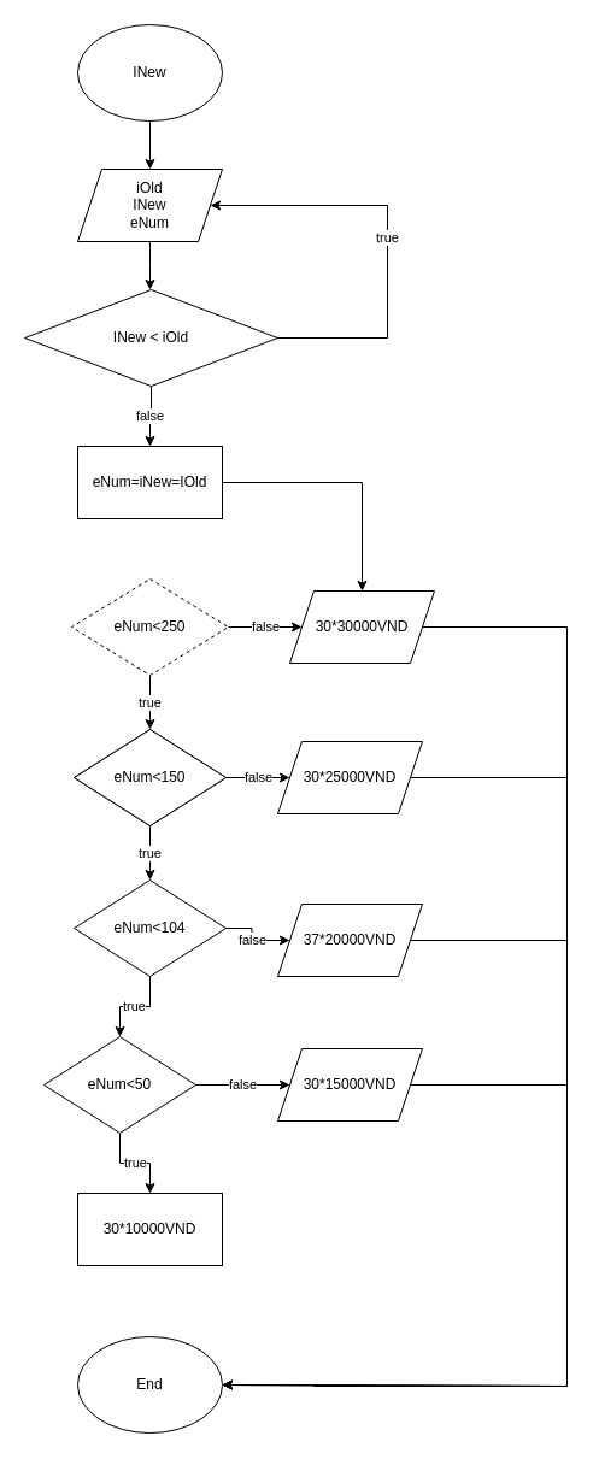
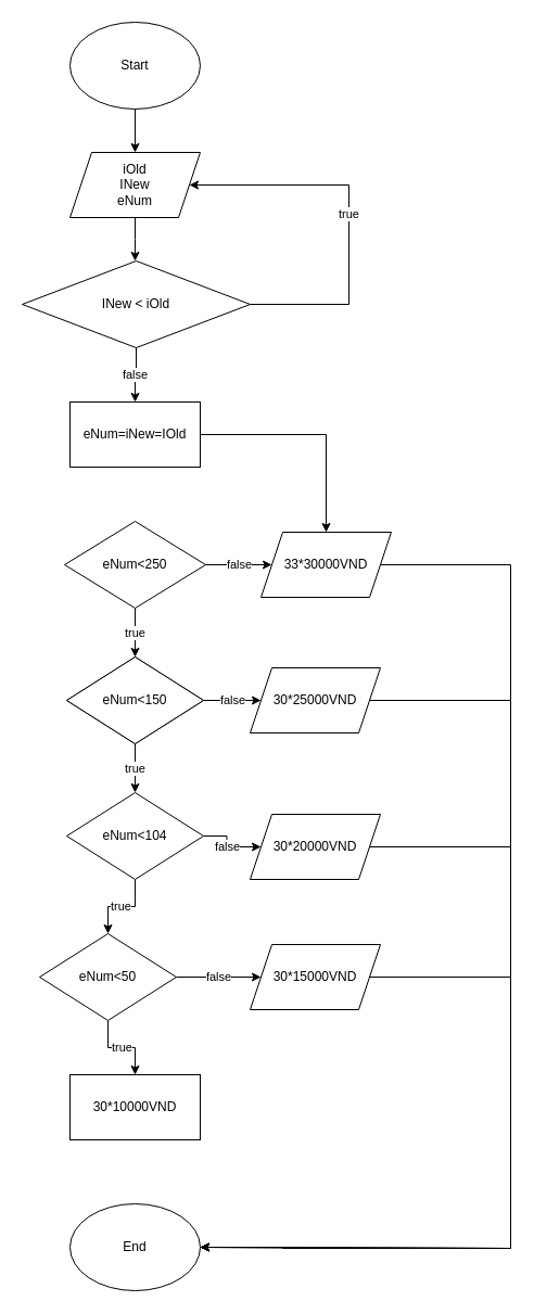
  <mxCell id="0" />
  <mxCell id="1" parent="0" />
  <mxCell id="2" value="" style="edgeStyle=orthogonalEdgeStyle;rounded=0;orthogonalLoop=1;jettySize=auto;html=1;" edge="1" parent="1" source="3" target="5"><mxGeometry relative="1" as="geometry" /></mxCell>
- <mxCell id="3" value="INew" style="ellipse;whiteSpace=wrap;html=1;" vertex="1" parent="1"><mxGeometry x="64" width="120" height="80" as="geometry" y="20" /></mxCell>
+ <mxCell id="3" value="Start" style="ellipse;whiteSpace=wrap;html=1;" vertex="1" parent="1"><mxGeometry x="64" width="120" height="80" as="geometry" y="20" /></mxCell>
  <mxCell id="4" value="" style="edgeStyle=orthogonalEdgeStyle;rounded=0;orthogonalLoop=1;jettySize=auto;html=1;" edge="1" parent="1" source="5"><mxGeometry relative="1" as="geometry"><mxPoint x="124" y="240" as="targetPoint" /></mxGeometry></mxCell>
  <mxCell id="5" value="iOld&lt;br&gt;INew&lt;br&gt;eNum" style="shape=parallelogram;perimeter=parallelogramPerimeter;whiteSpace=wrap;html=1;fixedSize=1;" vertex="1" parent="1"><mxGeometry x="64" y="140" width="120" height="60" as="geometry" /></mxCell>
  <mxCell id="6" value="true" style="edgeStyle=orthogonalEdgeStyle;rounded=0;orthogonalLoop=1;jettySize=auto;html=1;exitX=1;exitY=0.5;exitDx=0;exitDy=0;entryX=1;entryY=0.5;entryDx=0;entryDy=0;" edge="1" parent="1" source="8" target="5"><mxGeometry relative="1" as="geometry"><mxPoint x="310" y="150" as="targetPoint" /><Array as="points"><mxPoint x="321" y="280" /><mxPoint x="321" y="170" /></Array></mxGeometry></mxCell>
  <mxCell id="7" value="false" style="edgeStyle=orthogonalEdgeStyle;rounded=0;orthogonalLoop=1;jettySize=auto;html=1;" edge="1" parent="1" source="8" target="10"><mxGeometry relative="1" as="geometry" /></mxCell>
  <mxCell id="8" value="INew &amp;lt; iOld" style="rhombus;whiteSpace=wrap;html=1;" vertex="1" parent="1"><mxGeometry x="20" y="240" width="210" height="80" as="geometry" /></mxCell>
  <mxCell id="9" value="" style="edgeStyle=orthogonalEdgeStyle;rounded=0;orthogonalLoop=1;jettySize=auto;html=1;" edge="1" parent="1" source="10" target="27"><mxGeometry relative="1" as="geometry" /></mxCell>
  <mxCell id="10" value="eNum=iNew=IOld" style="rounded=0;whiteSpace=wrap;html=1;" vertex="1" parent="1"><mxGeometry x="64" y="370" width="120" height="60" as="geometry" /></mxCell>
  <mxCell id="11" value="true" style="edgeStyle=orthogonalEdgeStyle;rounded=0;orthogonalLoop=1;jettySize=auto;html=1;exitX=0.5;exitY=1;exitDx=0;exitDy=0;entryX=0.5;entryY=0;entryDx=0;entryDy=0;" edge="1" parent="1" source="13" target="14"><mxGeometry relative="1" as="geometry" /></mxCell>
  <mxCell id="12" value="false" style="edgeStyle=orthogonalEdgeStyle;rounded=0;orthogonalLoop=1;jettySize=auto;html=1;" edge="1" parent="1" source="13" target="27"><mxGeometry relative="1" as="geometry"><mxPoint x="230" y="520" as="targetPoint" /></mxGeometry></mxCell>
- <mxCell id="13" value="eNum&amp;lt;250" style="rhombus;whiteSpace=wrap;html=1;dashed=1;" vertex="1" parent="1"><mxGeometry x="59" y="480" width="130" height="80" as="geometry" /></mxCell>
+ <mxCell id="13" value="eNum&amp;lt;250" style="rhombus;whiteSpace=wrap;html=1;" vertex="1" parent="1"><mxGeometry x="59" y="480" width="130" height="80" as="geometry" /></mxCell>
  <mxCell id="14" value="eNum&amp;lt;150" style="rhombus;whiteSpace=wrap;html=1;" vertex="1" parent="1"><mxGeometry x="61" y="605" width="126" height="80" as="geometry" /></mxCell>
  <mxCell id="15" style="edgeStyle=orthogonalEdgeStyle;rounded=0;orthogonalLoop=1;jettySize=auto;html=1;exitX=1;exitY=0.5;exitDx=0;exitDy=0;entryX=1;entryY=0.5;entryDx=0;entryDy=0;" edge="1" parent="1" target="33"><mxGeometry relative="1" as="geometry"><mxPoint x="450" y="1040" as="targetPoint" /><mxPoint x="350" y="520" as="sourcePoint" /><Array as="points"><mxPoint x="470" y="520" /><mxPoint x="470" y="1150" /></Array></mxGeometry></mxCell>
  <mxCell id="16" value="true" style="edgeStyle=orthogonalEdgeStyle;rounded=0;orthogonalLoop=1;jettySize=auto;html=1;" edge="1" parent="1" source="18" target="21"><mxGeometry relative="1" as="geometry" /></mxCell>
  <mxCell id="17" value="false" style="edgeStyle=orthogonalEdgeStyle;rounded=0;orthogonalLoop=1;jettySize=auto;html=1;" edge="1" parent="1" source="18" target="28"><mxGeometry relative="1" as="geometry"><mxPoint x="230" y="645" as="targetPoint" /></mxGeometry></mxCell>
  <mxCell id="18" value="eNum&amp;lt;150" style="rhombus;whiteSpace=wrap;html=1;" vertex="1" parent="1"><mxGeometry x="61" y="605" width="126" height="80" as="geometry" /></mxCell>
  <mxCell id="19" value="true" style="edgeStyle=orthogonalEdgeStyle;rounded=0;orthogonalLoop=1;jettySize=auto;html=1;" edge="1" parent="1" source="21" target="24"><mxGeometry relative="1" as="geometry" /></mxCell>
  <mxCell id="20" value="false" style="edgeStyle=orthogonalEdgeStyle;rounded=0;orthogonalLoop=1;jettySize=auto;html=1;" edge="1" parent="1" source="21" target="30"><mxGeometry relative="1" as="geometry"><mxPoint x="230" y="770" as="targetPoint" /></mxGeometry></mxCell>
  <mxCell id="21" value="eNum&amp;lt;104" style="rhombus;whiteSpace=wrap;html=1;" vertex="1" parent="1"><mxGeometry x="61" y="730" width="126" height="80" as="geometry" /></mxCell>
  <mxCell id="22" value="false" style="edgeStyle=orthogonalEdgeStyle;rounded=0;orthogonalLoop=1;jettySize=auto;html=1;" edge="1" parent="1" source="24" target="32"><mxGeometry relative="1" as="geometry"><mxPoint x="230" y="900" as="targetPoint" /></mxGeometry></mxCell>
  <mxCell id="23" value="true" style="edgeStyle=orthogonalEdgeStyle;rounded=0;orthogonalLoop=1;jettySize=auto;html=1;" edge="1" parent="1" source="24" target="26"><mxGeometry relative="1" as="geometry" /></mxCell>
  <mxCell id="24" value="eNum&amp;lt;50" style="rhombus;whiteSpace=wrap;html=1;" vertex="1" parent="1"><mxGeometry x="36" y="860" width="126" height="80" as="geometry" /></mxCell>
  <mxCell id="25" style="edgeStyle=orthogonalEdgeStyle;rounded=0;orthogonalLoop=1;jettySize=auto;html=1;exitX=1;exitY=0.5;exitDx=0;exitDy=0;entryX=1;entryY=0.5;entryDx=0;entryDy=0;" edge="1" parent="1" source="28" target="33"><mxGeometry relative="1" as="geometry"><mxPoint x="350" y="645" as="sourcePoint" /><Array as="points"><mxPoint x="470" y="645" /><mxPoint x="470" y="1150" /><mxPoint x="260" y="1150" /></Array></mxGeometry></mxCell>
  <mxCell id="26" value="30*10000VND" style="rounded=0;whiteSpace=wrap;html=1;" vertex="1" parent="1"><mxGeometry x="64" y="990" width="120" height="60" as="geometry" /></mxCell>
- <mxCell id="27" value="30*30000VND" style="shape=parallelogram;perimeter=parallelogramPerimeter;whiteSpace=wrap;html=1;fixedSize=1;" vertex="1" parent="1"><mxGeometry x="240" y="490" width="120" height="60" as="geometry" /></mxCell>
+ <mxCell id="27" value="33*30000VND" style="shape=parallelogram;perimeter=parallelogramPerimeter;whiteSpace=wrap;html=1;fixedSize=1;" vertex="1" parent="1"><mxGeometry x="240" y="490" width="120" height="60" as="geometry" /></mxCell>
  <mxCell id="28" value="30*25000VND" style="shape=parallelogram;perimeter=parallelogramPerimeter;whiteSpace=wrap;html=1;fixedSize=1;" vertex="1" parent="1"><mxGeometry x="230" y="615" width="120" height="60" as="geometry" /></mxCell>
  <mxCell id="29" style="edgeStyle=orthogonalEdgeStyle;rounded=0;orthogonalLoop=1;jettySize=auto;html=1;entryX=1;entryY=0.5;entryDx=0;entryDy=0;" edge="1" parent="1" source="30" target="33"><mxGeometry relative="1" as="geometry"><Array as="points"><mxPoint x="470" y="780" /><mxPoint x="470" y="1150" /></Array></mxGeometry></mxCell>
- <mxCell id="30" value="37*20000VND" style="shape=parallelogram;perimeter=parallelogramPerimeter;whiteSpace=wrap;html=1;fixedSize=1;" vertex="1" parent="1"><mxGeometry x="230" y="750" width="120" height="60" as="geometry" /></mxCell>
+ <mxCell id="30" value="30*20000VND" style="shape=parallelogram;perimeter=parallelogramPerimeter;whiteSpace=wrap;html=1;fixedSize=1;" vertex="1" parent="1"><mxGeometry x="230" y="750" width="120" height="60" as="geometry" /></mxCell>
  <mxCell id="31" style="edgeStyle=orthogonalEdgeStyle;rounded=0;orthogonalLoop=1;jettySize=auto;html=1;exitX=1;exitY=0.5;exitDx=0;exitDy=0;entryX=1;entryY=0.5;entryDx=0;entryDy=0;" edge="1" parent="1" source="32" target="33"><mxGeometry relative="1" as="geometry"><Array as="points"><mxPoint x="470" y="900" /><mxPoint x="470" y="1150" /></Array></mxGeometry></mxCell>
  <mxCell id="32" value="30*15000VND" style="shape=parallelogram;perimeter=parallelogramPerimeter;whiteSpace=wrap;html=1;fixedSize=1;" vertex="1" parent="1"><mxGeometry x="230" y="870" width="120" height="60" as="geometry" /></mxCell>
  <mxCell id="33" value="End" style="ellipse;whiteSpace=wrap;html=1;" vertex="1" parent="1"><mxGeometry x="64" y="1109" width="120" height="80" as="geometry" /></mxCell>
